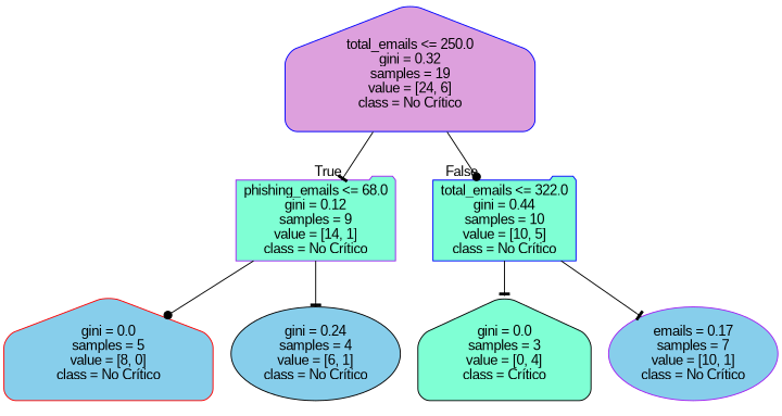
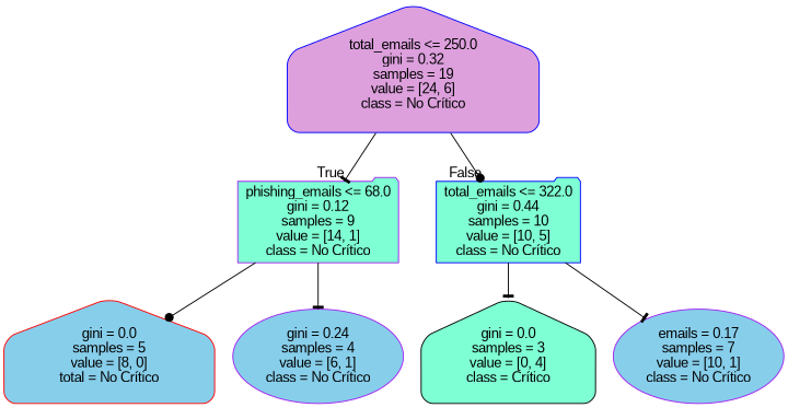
  digraph {
    fontname="Liberation Sans"
    node [color=blue fillcolor=aquamarine fontname="Liberation Sans" shape=house style="filled, rounded"]
    edge [arrowhead=tee fontname="Liberation Sans"]
    n1 [fillcolor=plum label="total_emails <= 250.0\ngini = 0.32\nsamples = 19\nvalue = [24, 6]\nclass = No Crítico"]
    n2 [color=purple label="phishing_emails <= 68.0\ngini = 0.12\nsamples = 9\nvalue = [14, 1]\nclass = No Crítico" shape=folder]
    n3 [label="total_emails <= 322.0\ngini = 0.44\nsamples = 10\nvalue = [10, 5]\nclass = No Crítico" shape=folder]
-   n4 [color=red fillcolor=skyblue label="gini = 0.0\nsamples = 5\nvalue = [8, 0]\nclass = No Crítico"]
-   n5 [color=black fillcolor=skyblue label="gini = 0.24\nsamples = 4\nvalue = [6, 1]\nclass = No Crítico" shape=ellipse]
+   n4 [color=red fillcolor=skyblue label="gini = 0.0\nsamples = 5\nvalue = [8, 0]\ntotal = No Crítico"]
+   n5 [color=purple fillcolor=skyblue label="gini = 0.24\nsamples = 4\nvalue = [6, 1]\nclass = No Crítico" shape=ellipse]
    n6 [color=black label="gini = 0.0\nsamples = 3\nvalue = [0, 4]\nclass = Crítico"]
    n7 [color=purple fillcolor=skyblue label="emails = 0.17\nsamples = 7\nvalue = [10, 1]\nclass = No Crítico" shape=ellipse]
    n1 -> n2 [headlabel=True labelangle=45 labeldistance=2.5]
    n1 -> n3 [arrowhead=dot headlabel=False labelangle=-45 labeldistance=2.5]
    n2 -> n4 [arrowhead=dot]
    n2 -> n5
    n3 -> n6
    n3 -> n7
  }
